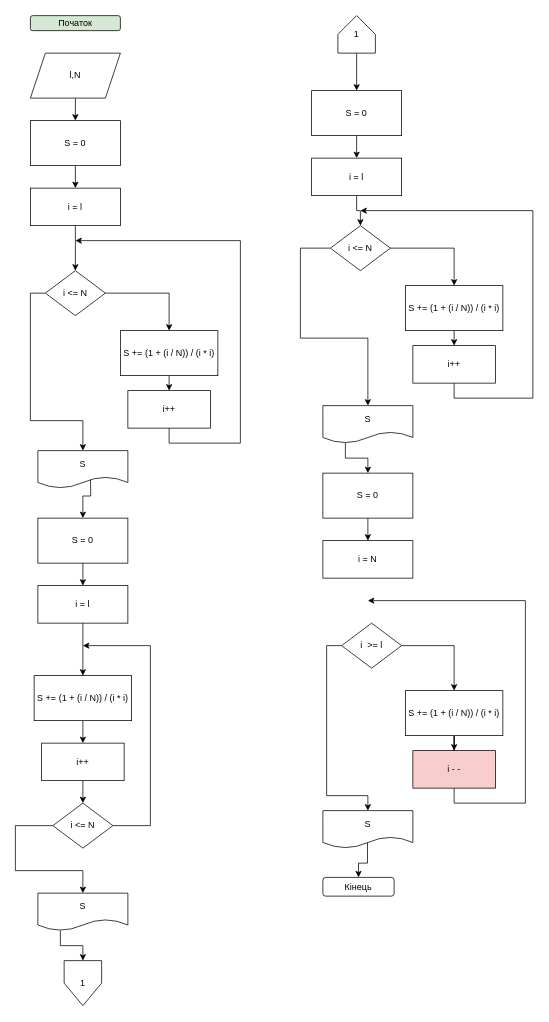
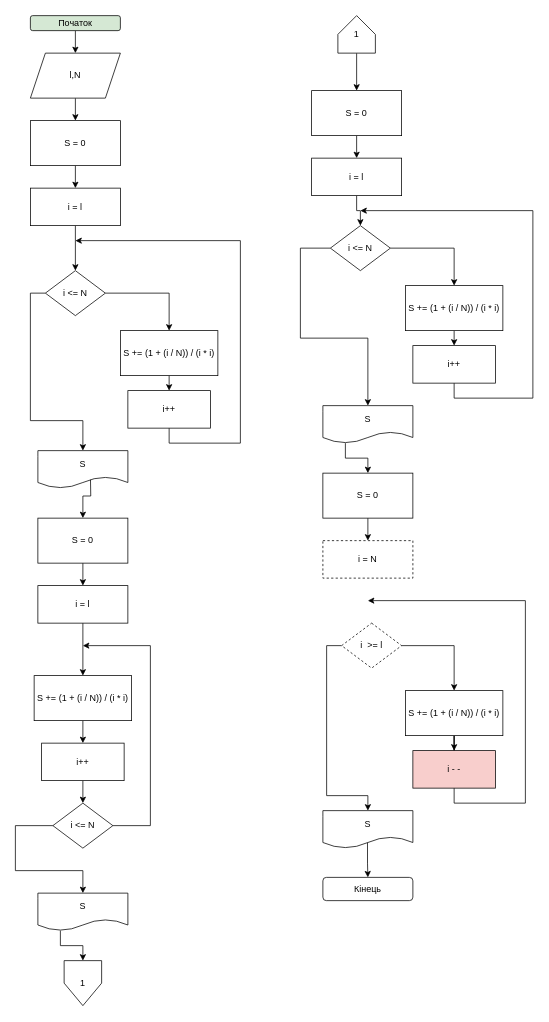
  <mxCell id="0" />
  <mxCell id="1" parent="0" />
+ <mxCell id="2" style="edgeStyle=orthogonalEdgeStyle;rounded=0;orthogonalLoop=1;jettySize=auto;html=1;exitX=0.5;exitY=1;exitDx=0;exitDy=0;entryX=0.5;entryY=0;entryDx=0;entryDy=0;" edge="1" parent="1" source="3" target="5"><mxGeometry relative="1" as="geometry" /></mxCell>
  <mxCell id="3" value="Початок" style="rounded=1;whiteSpace=wrap;html=1;fillColor=#d5e8d4;" vertex="1" parent="1"><mxGeometry x="40" y="20" width="120" height="20" as="geometry" /></mxCell>
  <mxCell id="4" style="edgeStyle=orthogonalEdgeStyle;rounded=0;orthogonalLoop=1;jettySize=auto;html=1;exitX=0.5;exitY=1;exitDx=0;exitDy=0;entryX=0.5;entryY=0;entryDx=0;entryDy=0;" edge="1" parent="1" source="5" target="7"><mxGeometry relative="1" as="geometry" /></mxCell>
  <mxCell id="5" value="l,N" style="shape=parallelogram;perimeter=parallelogramPerimeter;whiteSpace=wrap;html=1;fixedSize=1;" vertex="1" parent="1"><mxGeometry x="40" y="70" width="120" height="60" as="geometry" /></mxCell>
  <mxCell id="6" style="edgeStyle=orthogonalEdgeStyle;rounded=0;orthogonalLoop=1;jettySize=auto;html=1;exitX=0.5;exitY=1;exitDx=0;exitDy=0;entryX=0.5;entryY=0;entryDx=0;entryDy=0;" edge="1" parent="1" source="7" target="9"><mxGeometry relative="1" as="geometry" /></mxCell>
  <mxCell id="7" value="S = 0" style="rounded=0;whiteSpace=wrap;html=1;" vertex="1" parent="1"><mxGeometry x="40" y="160" width="120" height="60" as="geometry" /></mxCell>
  <mxCell id="8" style="edgeStyle=orthogonalEdgeStyle;rounded=0;orthogonalLoop=1;jettySize=auto;html=1;exitX=0.5;exitY=1;exitDx=0;exitDy=0;entryX=0.5;entryY=0;entryDx=0;entryDy=0;" edge="1" parent="1" source="9" target="12"><mxGeometry relative="1" as="geometry" /></mxCell>
  <mxCell id="9" value="i = l" style="rounded=0;whiteSpace=wrap;html=1;" vertex="1" parent="1"><mxGeometry x="40" y="250" width="120" height="50" as="geometry" /></mxCell>
  <mxCell id="10" style="edgeStyle=orthogonalEdgeStyle;rounded=0;orthogonalLoop=1;jettySize=auto;html=1;exitX=1;exitY=0.5;exitDx=0;exitDy=0;entryX=0.5;entryY=0;entryDx=0;entryDy=0;" edge="1" parent="1" source="12" target="14"><mxGeometry relative="1" as="geometry" /></mxCell>
  <mxCell id="11" style="edgeStyle=orthogonalEdgeStyle;rounded=0;orthogonalLoop=1;jettySize=auto;html=1;exitX=0;exitY=0.5;exitDx=0;exitDy=0;entryX=0.5;entryY=0;entryDx=0;entryDy=0;" edge="1" parent="1" source="12" target="18"><mxGeometry relative="1" as="geometry"><Array as="points"><mxPoint x="40" y="390" /><mxPoint x="40" y="560" /><mxPoint x="110" y="560" /></Array></mxGeometry></mxCell>
  <mxCell id="12" value="i &amp;lt;= N" style="rhombus;whiteSpace=wrap;html=1;" vertex="1" parent="1"><mxGeometry x="60" y="360" width="80" height="60" as="geometry" /></mxCell>
  <mxCell id="13" style="edgeStyle=orthogonalEdgeStyle;rounded=0;orthogonalLoop=1;jettySize=auto;html=1;exitX=0.5;exitY=1;exitDx=0;exitDy=0;entryX=0.5;entryY=0;entryDx=0;entryDy=0;" edge="1" parent="1" source="14" target="16"><mxGeometry relative="1" as="geometry" /></mxCell>
  <mxCell id="14" value="S += (1 + (i / N)) / (i * i)" style="rounded=0;whiteSpace=wrap;html=1;" vertex="1" parent="1"><mxGeometry x="160" y="440" width="130" height="60" as="geometry" /></mxCell>
  <mxCell id="15" style="edgeStyle=orthogonalEdgeStyle;rounded=0;orthogonalLoop=1;jettySize=auto;html=1;exitX=0.5;exitY=1;exitDx=0;exitDy=0;" edge="1" parent="1" source="16"><mxGeometry relative="1" as="geometry"><mxPoint x="100" y="320" as="targetPoint" /><Array as="points"><mxPoint x="225" y="590" /><mxPoint x="320" y="590" /><mxPoint x="320" y="320" /></Array></mxGeometry></mxCell>
  <mxCell id="16" value="i++" style="rounded=0;whiteSpace=wrap;html=1;" vertex="1" parent="1"><mxGeometry x="170" y="520" width="110" height="50" as="geometry" /></mxCell>
  <mxCell id="17" value="" style="edgeStyle=orthogonalEdgeStyle;rounded=0;orthogonalLoop=1;jettySize=auto;html=1;" edge="1" parent="1" target="20"><mxGeometry relative="1" as="geometry"><mxPoint x="120" y="630" as="sourcePoint" /></mxGeometry></mxCell>
  <mxCell id="18" value="S" style="shape=document;whiteSpace=wrap;html=1;boundedLbl=1;" vertex="1" parent="1"><mxGeometry x="50" y="600" width="120" height="50" as="geometry" /></mxCell>
  <mxCell id="19" style="edgeStyle=orthogonalEdgeStyle;rounded=0;orthogonalLoop=1;jettySize=auto;html=1;exitX=0.5;exitY=1;exitDx=0;exitDy=0;entryX=0.5;entryY=0;entryDx=0;entryDy=0;" edge="1" parent="1" source="20" target="22"><mxGeometry relative="1" as="geometry" /></mxCell>
  <mxCell id="20" value="S = 0" style="rounded=0;whiteSpace=wrap;html=1;" vertex="1" parent="1"><mxGeometry x="50" y="690" width="120" height="60" as="geometry" /></mxCell>
  <mxCell id="21" style="edgeStyle=orthogonalEdgeStyle;rounded=0;orthogonalLoop=1;jettySize=auto;html=1;exitX=0.5;exitY=1;exitDx=0;exitDy=0;entryX=0.5;entryY=0;entryDx=0;entryDy=0;" edge="1" parent="1" source="22" target="24"><mxGeometry relative="1" as="geometry" /></mxCell>
  <mxCell id="22" value="i = l" style="rounded=0;whiteSpace=wrap;html=1;" vertex="1" parent="1"><mxGeometry x="50" y="780" width="120" height="50" as="geometry" /></mxCell>
  <mxCell id="23" style="edgeStyle=orthogonalEdgeStyle;rounded=0;orthogonalLoop=1;jettySize=auto;html=1;exitX=0.5;exitY=1;exitDx=0;exitDy=0;entryX=0.5;entryY=0;entryDx=0;entryDy=0;" edge="1" parent="1" source="24" target="26"><mxGeometry relative="1" as="geometry" /></mxCell>
  <mxCell id="24" value="S += (1 + (i / N)) / (i * i)" style="rounded=0;whiteSpace=wrap;html=1;" vertex="1" parent="1"><mxGeometry x="45" y="900" width="130" height="60" as="geometry" /></mxCell>
  <mxCell id="25" style="edgeStyle=orthogonalEdgeStyle;rounded=0;orthogonalLoop=1;jettySize=auto;html=1;exitX=0.5;exitY=1;exitDx=0;exitDy=0;entryX=0.5;entryY=0;entryDx=0;entryDy=0;" edge="1" parent="1" source="26" target="29"><mxGeometry relative="1" as="geometry" /></mxCell>
  <mxCell id="26" value="i++" style="rounded=0;whiteSpace=wrap;html=1;" vertex="1" parent="1"><mxGeometry x="55" y="990" width="110" height="50" as="geometry" /></mxCell>
  <mxCell id="27" style="edgeStyle=orthogonalEdgeStyle;rounded=0;orthogonalLoop=1;jettySize=auto;html=1;exitX=1;exitY=0.5;exitDx=0;exitDy=0;" edge="1" parent="1" source="29"><mxGeometry relative="1" as="geometry"><mxPoint x="110" y="860" as="targetPoint" /><Array as="points"><mxPoint x="200" y="1100" /><mxPoint x="200" y="860" /></Array></mxGeometry></mxCell>
  <mxCell id="28" style="edgeStyle=orthogonalEdgeStyle;rounded=0;orthogonalLoop=1;jettySize=auto;html=1;exitX=0;exitY=0.5;exitDx=0;exitDy=0;entryX=0.5;entryY=0;entryDx=0;entryDy=0;" edge="1" parent="1" source="29" target="31"><mxGeometry relative="1" as="geometry"><Array as="points"><mxPoint x="20" y="1100" /><mxPoint x="20" y="1160" /><mxPoint x="110" y="1160" /></Array></mxGeometry></mxCell>
  <mxCell id="29" value="i &amp;lt;= N" style="rhombus;whiteSpace=wrap;html=1;" vertex="1" parent="1"><mxGeometry x="70" y="1070" width="80" height="60" as="geometry" /></mxCell>
  <mxCell id="30" value="" style="edgeStyle=orthogonalEdgeStyle;rounded=0;orthogonalLoop=1;jettySize=auto;html=1;" edge="1" parent="1" source="31" target="32"><mxGeometry relative="1" as="geometry"><Array as="points"><mxPoint x="80" y="1260" /><mxPoint x="110" y="1260" /></Array></mxGeometry></mxCell>
  <mxCell id="31" value="S" style="shape=document;whiteSpace=wrap;html=1;boundedLbl=1;" vertex="1" parent="1"><mxGeometry x="50" y="1190" width="120" height="50" as="geometry" /></mxCell>
  <mxCell id="32" value="1" style="shape=offPageConnector;whiteSpace=wrap;html=1;size=0.5;" vertex="1" parent="1"><mxGeometry x="85" y="1280" width="50" height="60" as="geometry" /></mxCell>
  <mxCell id="33" style="edgeStyle=orthogonalEdgeStyle;rounded=0;orthogonalLoop=1;jettySize=auto;html=1;exitX=0.5;exitY=0;exitDx=0;exitDy=0;entryX=0.5;entryY=0;entryDx=0;entryDy=0;" edge="1" parent="1" source="34" target="36"><mxGeometry relative="1" as="geometry" /></mxCell>
  <mxCell id="34" value="1" style="shape=offPageConnector;whiteSpace=wrap;html=1;size=0.5;direction=west;" vertex="1" parent="1"><mxGeometry x="450" y="20" width="50" height="50" as="geometry" /></mxCell>
  <mxCell id="35" style="edgeStyle=orthogonalEdgeStyle;rounded=0;orthogonalLoop=1;jettySize=auto;html=1;exitX=0.5;exitY=1;exitDx=0;exitDy=0;entryX=0.5;entryY=0;entryDx=0;entryDy=0;" edge="1" parent="1" source="36" target="38"><mxGeometry relative="1" as="geometry" /></mxCell>
  <mxCell id="36" value="S = 0" style="rounded=0;whiteSpace=wrap;html=1;" vertex="1" parent="1"><mxGeometry x="415" y="120" width="120" height="60" as="geometry" /></mxCell>
  <mxCell id="37" style="edgeStyle=orthogonalEdgeStyle;rounded=0;orthogonalLoop=1;jettySize=auto;html=1;exitX=0.5;exitY=1;exitDx=0;exitDy=0;entryX=0.5;entryY=0;entryDx=0;entryDy=0;" edge="1" parent="1" source="38" target="41"><mxGeometry relative="1" as="geometry" /></mxCell>
  <mxCell id="38" value="i = l" style="rounded=0;whiteSpace=wrap;html=1;" vertex="1" parent="1"><mxGeometry x="415" y="210" width="120" height="50" as="geometry" /></mxCell>
  <mxCell id="39" style="edgeStyle=orthogonalEdgeStyle;rounded=0;orthogonalLoop=1;jettySize=auto;html=1;exitX=1;exitY=0.5;exitDx=0;exitDy=0;entryX=0.5;entryY=0;entryDx=0;entryDy=0;" edge="1" parent="1" source="41" target="43"><mxGeometry relative="1" as="geometry" /></mxCell>
  <mxCell id="40" style="edgeStyle=orthogonalEdgeStyle;rounded=0;orthogonalLoop=1;jettySize=auto;html=1;exitX=0;exitY=0.5;exitDx=0;exitDy=0;entryX=0.5;entryY=0;entryDx=0;entryDy=0;" edge="1" parent="1" source="41" target="47"><mxGeometry relative="1" as="geometry"><Array as="points"><mxPoint x="400" y="330" /><mxPoint x="400" y="450" /><mxPoint x="490" y="450" /></Array></mxGeometry></mxCell>
  <mxCell id="41" value="i &amp;lt;= N" style="rhombus;whiteSpace=wrap;html=1;" vertex="1" parent="1"><mxGeometry x="440" y="300" width="80" height="60" as="geometry" /></mxCell>
  <mxCell id="42" style="edgeStyle=orthogonalEdgeStyle;rounded=0;orthogonalLoop=1;jettySize=auto;html=1;exitX=0.5;exitY=1;exitDx=0;exitDy=0;entryX=0.5;entryY=0;entryDx=0;entryDy=0;" edge="1" parent="1" source="43" target="45"><mxGeometry relative="1" as="geometry" /></mxCell>
  <mxCell id="43" value="S += (1 + (i / N)) / (i * i)" style="rounded=0;whiteSpace=wrap;html=1;" vertex="1" parent="1"><mxGeometry x="540" y="380" width="130" height="60" as="geometry" /></mxCell>
  <mxCell id="44" style="edgeStyle=orthogonalEdgeStyle;rounded=0;orthogonalLoop=1;jettySize=auto;html=1;exitX=0.5;exitY=1;exitDx=0;exitDy=0;" edge="1" parent="1" source="45"><mxGeometry relative="1" as="geometry"><mxPoint x="480" y="280" as="targetPoint" /><Array as="points"><mxPoint x="605" y="530" /><mxPoint x="710" y="530" /><mxPoint x="710" y="280" /></Array></mxGeometry></mxCell>
  <mxCell id="45" value="i++" style="rounded=0;whiteSpace=wrap;html=1;" vertex="1" parent="1"><mxGeometry x="550" y="460" width="110" height="50" as="geometry" /></mxCell>
  <mxCell id="46" value="" style="edgeStyle=orthogonalEdgeStyle;rounded=0;orthogonalLoop=1;jettySize=auto;html=1;" edge="1" parent="1" source="47" target="49"><mxGeometry relative="1" as="geometry"><Array as="points"><mxPoint x="460" y="610" /><mxPoint x="490" y="610" /></Array></mxGeometry></mxCell>
  <mxCell id="47" value="S" style="shape=document;whiteSpace=wrap;html=1;boundedLbl=1;" vertex="1" parent="1"><mxGeometry x="430" y="540" width="120" height="50" as="geometry" /></mxCell>
  <mxCell id="48" style="edgeStyle=orthogonalEdgeStyle;rounded=0;orthogonalLoop=1;jettySize=auto;html=1;exitX=0.5;exitY=1;exitDx=0;exitDy=0;entryX=0.5;entryY=0;entryDx=0;entryDy=0;" edge="1" parent="1" source="49" target="50"><mxGeometry relative="1" as="geometry" /></mxCell>
  <mxCell id="49" value="S = 0" style="rounded=0;whiteSpace=wrap;html=1;" vertex="1" parent="1"><mxGeometry x="430" y="630" width="120" height="60" as="geometry" /></mxCell>
- <mxCell id="50" value="i = N" style="rounded=0;whiteSpace=wrap;html=1;" vertex="1" parent="1"><mxGeometry x="430" y="720" width="120" height="50" as="geometry" /></mxCell>
+ <mxCell id="50" value="i = N" style="rounded=0;whiteSpace=wrap;html=1;dashed=1;" vertex="1" parent="1"><mxGeometry x="430" y="720" width="120" height="50" as="geometry" /></mxCell>
  <mxCell id="51" style="edgeStyle=orthogonalEdgeStyle;rounded=0;orthogonalLoop=1;jettySize=auto;html=1;exitX=1;exitY=0.5;exitDx=0;exitDy=0;entryX=0.5;entryY=0;entryDx=0;entryDy=0;" edge="1" parent="1" source="53" target="55"><mxGeometry relative="1" as="geometry"><mxPoint x="580" y="890" as="targetPoint" /></mxGeometry></mxCell>
  <mxCell id="52" style="edgeStyle=orthogonalEdgeStyle;rounded=0;orthogonalLoop=1;jettySize=auto;html=1;exitX=0;exitY=0.5;exitDx=0;exitDy=0;entryX=0.5;entryY=0;entryDx=0;entryDy=0;" edge="1" parent="1" source="53" target="59"><mxGeometry relative="1" as="geometry"><Array as="points"><mxPoint x="435" y="860" /><mxPoint x="435" y="1060" /><mxPoint x="490" y="1060" /></Array></mxGeometry></mxCell>
- <mxCell id="53" value="i&amp;nbsp; &amp;gt;= l" style="rhombus;whiteSpace=wrap;html=1;" vertex="1" parent="1"><mxGeometry x="455" y="830" width="80" height="60" as="geometry" /></mxCell>
+ <mxCell id="53" value="i&amp;nbsp; &amp;gt;= l" style="rhombus;whiteSpace=wrap;html=1;dashed=1;" vertex="1" parent="1"><mxGeometry x="455" y="830" width="80" height="60" as="geometry" /></mxCell>
  <mxCell id="54" value="" style="edgeStyle=orthogonalEdgeStyle;rounded=0;orthogonalLoop=1;jettySize=auto;html=1;" edge="1" parent="1" source="55" target="57"><mxGeometry relative="1" as="geometry" /></mxCell>
  <mxCell id="55" value="S += (1 + (i / N)) / (i * i)" style="rounded=0;whiteSpace=wrap;html=1;" vertex="1" parent="1"><mxGeometry x="540" y="920" width="130" height="60" as="geometry" /></mxCell>
  <mxCell id="56" style="edgeStyle=orthogonalEdgeStyle;rounded=0;orthogonalLoop=1;jettySize=auto;html=1;exitX=0.5;exitY=1;exitDx=0;exitDy=0;" edge="1" parent="1" source="57"><mxGeometry relative="1" as="geometry"><mxPoint x="490" y="800" as="targetPoint" /><Array as="points"><mxPoint x="605" y="1070" /><mxPoint x="700" y="1070" /><mxPoint x="700" y="800" /></Array></mxGeometry></mxCell>
  <mxCell id="57" value="i - -" style="rounded=0;whiteSpace=wrap;html=1;fillColor=#f8cecc;" vertex="1" parent="1"><mxGeometry x="550" y="1000" width="110" height="50" as="geometry" /></mxCell>
  <mxCell id="58" value="" style="edgeStyle=orthogonalEdgeStyle;rounded=0;orthogonalLoop=1;jettySize=auto;html=1;exitX=0.496;exitY=0.839;exitDx=0;exitDy=0;exitPerimeter=0;" edge="1" parent="1" source="59" target="60"><mxGeometry relative="1" as="geometry" /></mxCell>
  <mxCell id="59" value="S" style="shape=document;whiteSpace=wrap;html=1;boundedLbl=1;" vertex="1" parent="1"><mxGeometry x="430" y="1080" width="120" height="50" as="geometry" /></mxCell>
- <mxCell id="60" value="Кінець" style="rounded=1;whiteSpace=wrap;html=1;" vertex="1" parent="1"><mxGeometry x="430" y="1169" width="95" height="25" as="geometry" /></mxCell>
+ <mxCell id="60" value="Кінець" style="rounded=1;whiteSpace=wrap;html=1;" vertex="1" parent="1"><mxGeometry x="430" y="1169" width="120" height="31" as="geometry" /></mxCell>
